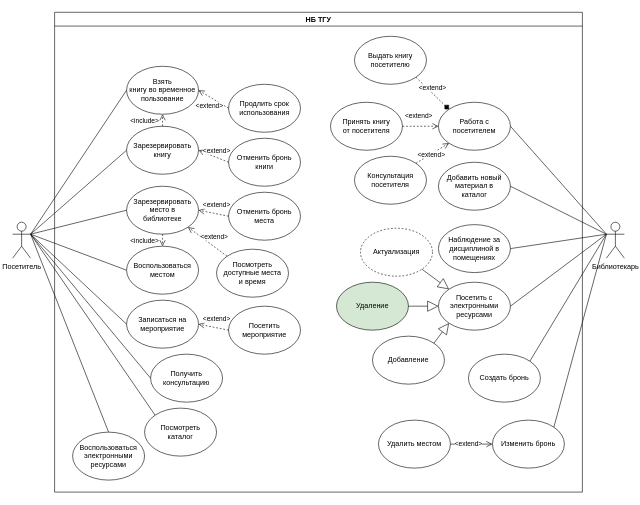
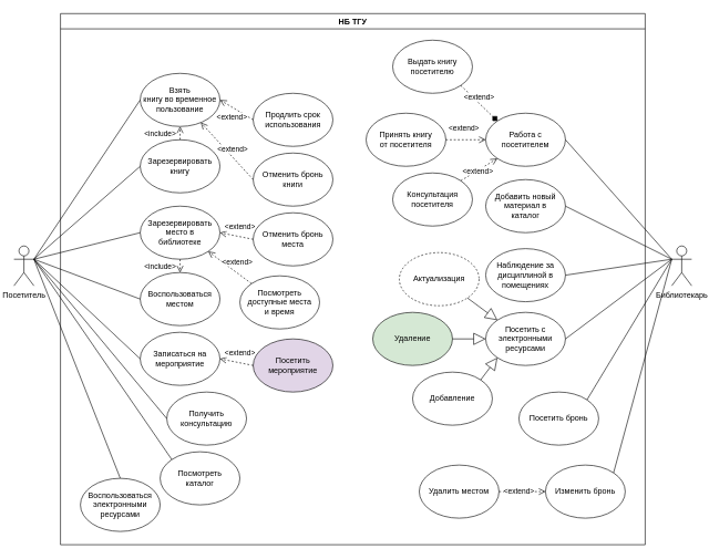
  <mxCell id="0" />
  <mxCell id="1" parent="0" />
  <mxCell id="2" value="НБ ТГУ" style="swimlane;whiteSpace=wrap;html=1;" parent="1" vertex="1"><mxGeometry x="90" y="20" width="880" height="800" as="geometry" /></mxCell>
  <mxCell id="3" value="Взять&lt;div&gt;книгу во временное пользование&lt;/div&gt;" style="ellipse;whiteSpace=wrap;html=1;" parent="2" vertex="1"><mxGeometry x="120" y="90" width="120" height="80" as="geometry" /></mxCell>
  <mxCell id="4" value="&lt;div&gt;Зарезервировать&lt;/div&gt;&lt;div&gt;место в&lt;/div&gt;&lt;div&gt;библиотеке&lt;/div&gt;" style="ellipse;whiteSpace=wrap;html=1;" parent="2" vertex="1"><mxGeometry x="120" y="290" width="120" height="80" as="geometry" /></mxCell>
  <mxCell id="5" value="Зарезервировать&lt;div&gt;книгу&lt;/div&gt;" style="ellipse;whiteSpace=wrap;html=1;" parent="2" vertex="1"><mxGeometry x="120" y="190" width="120" height="80" as="geometry" /></mxCell>
  <mxCell id="6" value="Продлить&amp;nbsp;&lt;span style=&quot;background-color: initial;&quot;&gt;срок использования&lt;/span&gt;" style="ellipse;whiteSpace=wrap;html=1;" parent="2" vertex="1"><mxGeometry x="290" y="120" width="120" height="80" as="geometry" /></mxCell>
  <mxCell id="7" value="Получить консультацию" style="ellipse;whiteSpace=wrap;html=1;" parent="2" vertex="1"><mxGeometry x="160" y="570" width="120" height="80" as="geometry" /></mxCell>
  <mxCell id="8" value="Отменить бронь места" style="ellipse;whiteSpace=wrap;html=1;" parent="2" vertex="1"><mxGeometry x="290" y="300" width="120" height="80" as="geometry" /></mxCell>
  <mxCell id="9" value="Посмотреть доступные места&lt;div&gt;и время&lt;/div&gt;" style="ellipse;whiteSpace=wrap;html=1;" parent="2" vertex="1"><mxGeometry x="270" y="395" width="120" height="80" as="geometry" /></mxCell>
  <mxCell id="10" value="Посмотреть&lt;div&gt;каталог&lt;/div&gt;" style="ellipse;whiteSpace=wrap;html=1;" parent="2" vertex="1"><mxGeometry x="150" y="660" width="120" height="80" as="geometry" /></mxCell>
  <mxCell id="11" value="Отменить бронь книги" style="ellipse;whiteSpace=wrap;html=1;" parent="2" vertex="1"><mxGeometry x="290" y="210" width="120" height="80" as="geometry" /></mxCell>
  <mxCell id="12" value="&amp;lt;extend&amp;gt;" style="html=1;verticalAlign=bottom;endArrow=open;dashed=1;endSize=8;curved=0;rounded=0;exitX=0;exitY=0.5;exitDx=0;exitDy=0;entryX=1;entryY=0.5;entryDx=0;entryDy=0;" parent="2" source="6" target="3" edge="1"><mxGeometry x="-0.126" y="21" relative="1" as="geometry"><mxPoint x="350" y="320" as="sourcePoint" /><mxPoint x="270" y="320" as="targetPoint" /><mxPoint as="offset" /></mxGeometry></mxCell>
- <mxCell id="13" value="&amp;lt;extend&amp;gt;" style="html=1;verticalAlign=bottom;endArrow=open;dashed=1;endSize=8;curved=0;rounded=0;exitX=0;exitY=0.5;exitDx=0;exitDy=0;entryX=1;entryY=0.5;entryDx=0;entryDy=0;" parent="2" source="11" target="5" edge="1"><mxGeometry x="-0.172" y="-2" relative="1" as="geometry"><mxPoint x="270" y="360" as="sourcePoint" /><mxPoint x="232" y="358" as="targetPoint" /><mxPoint as="offset" /></mxGeometry></mxCell>
+ <mxCell id="13" value="&amp;lt;extend&amp;gt;" style="html=1;verticalAlign=bottom;endArrow=open;dashed=1;endSize=8;curved=0;rounded=0;exitX=0;exitY=0.5;exitDx=0;exitDy=0;" parent="2" source="11" target="3" edge="1"><mxGeometry x="-0.172" y="-2" relative="1" as="geometry"><mxPoint x="270" y="360" as="sourcePoint" /><mxPoint x="232" y="358" as="targetPoint" /><mxPoint as="offset" /></mxGeometry></mxCell>
  <mxCell id="14" value="&amp;lt;extend&amp;gt;" style="html=1;verticalAlign=bottom;endArrow=open;dashed=1;endSize=8;curved=0;rounded=0;exitX=0;exitY=0.5;exitDx=0;exitDy=0;entryX=1;entryY=0.5;entryDx=0;entryDy=0;" parent="2" source="8" target="4" edge="1"><mxGeometry x="-0.154" y="-6" relative="1" as="geometry"><mxPoint x="270" y="450" as="sourcePoint" /><mxPoint x="250" y="430" as="targetPoint" /><mxPoint as="offset" /></mxGeometry></mxCell>
  <mxCell id="15" value="&amp;lt;extend&amp;gt;" style="html=1;verticalAlign=bottom;endArrow=open;dashed=1;endSize=8;curved=0;rounded=0;entryX=1;entryY=1;entryDx=0;entryDy=0;exitX=0;exitY=0;exitDx=0;exitDy=0;" parent="2" source="9" target="4" edge="1"><mxGeometry x="-0.226" y="-6" relative="1" as="geometry"><mxPoint x="260" y="620" as="sourcePoint" /><mxPoint x="250" y="530" as="targetPoint" /><mxPoint as="offset" /></mxGeometry></mxCell>
  <mxCell id="16" value="Выдать книгу&lt;div&gt;посетителю&lt;/div&gt;" style="ellipse;whiteSpace=wrap;html=1;" parent="2" vertex="1"><mxGeometry x="500" y="40" width="120" height="80" as="geometry" /></mxCell>
  <mxCell id="17" value="Принять книгу&lt;div&gt;от посетителя&lt;/div&gt;" style="ellipse;whiteSpace=wrap;html=1;" parent="2" vertex="1"><mxGeometry x="460" y="150" width="120" height="80" as="geometry" /></mxCell>
  <mxCell id="18" value="Добавить новый&lt;div&gt;материал в&lt;/div&gt;&lt;div&gt;каталог&lt;/div&gt;" style="ellipse;whiteSpace=wrap;html=1;" parent="2" vertex="1"><mxGeometry x="640" y="250" width="120" height="80" as="geometry" /></mxCell>
  <mxCell id="19" value="Консультация&lt;div&gt;посетителя&lt;/div&gt;" style="ellipse;whiteSpace=wrap;html=1;" parent="2" vertex="1"><mxGeometry x="500" y="240" width="120" height="80" as="geometry" /></mxCell>
  <mxCell id="20" value="&lt;div&gt;Воспользоваться&lt;/div&gt;&lt;div&gt;местом&lt;/div&gt;" style="ellipse;whiteSpace=wrap;html=1;" parent="2" vertex="1"><mxGeometry x="120" y="390" width="120" height="80" as="geometry" /></mxCell>
  <mxCell id="21" value="Записаться на&lt;div&gt;мероприятие&lt;/div&gt;" style="ellipse;whiteSpace=wrap;html=1;" parent="2" vertex="1"><mxGeometry x="120" y="480" width="120" height="80" as="geometry" /></mxCell>
- <mxCell id="22" value="Посетить&lt;div&gt;мероприятие&lt;/div&gt;" style="ellipse;whiteSpace=wrap;html=1;" parent="2" vertex="1"><mxGeometry x="290" y="490" width="120" height="80" as="geometry" /></mxCell>
+ <mxCell id="22" value="Посетить&lt;div&gt;мероприятие&lt;/div&gt;" style="ellipse;whiteSpace=wrap;html=1;fillColor=#e1d5e7;" parent="2" vertex="1"><mxGeometry x="290" y="490" width="120" height="80" as="geometry" /></mxCell>
  <mxCell id="23" value="&amp;lt;extend&amp;gt;" style="html=1;verticalAlign=bottom;endArrow=open;dashed=1;endSize=8;curved=0;rounded=0;entryX=1;entryY=0.5;entryDx=0;entryDy=0;exitX=0;exitY=0.5;exitDx=0;exitDy=0;" parent="2" source="22" target="21" edge="1"><mxGeometry x="-0.154" y="-6" relative="1" as="geometry"><mxPoint x="288" y="422" as="sourcePoint" /><mxPoint x="232" y="378" as="targetPoint" /><mxPoint as="offset" /></mxGeometry></mxCell>
  <mxCell id="24" value="Наблюдение за&lt;div&gt;дисциплиной в&lt;/div&gt;&lt;div&gt;помещениях&lt;/div&gt;" style="ellipse;whiteSpace=wrap;html=1;" parent="2" vertex="1"><mxGeometry x="640" y="354" width="120" height="80" as="geometry" /></mxCell>
  <mxCell id="25" value="Работа с посетителем" style="ellipse;whiteSpace=wrap;html=1;" parent="2" vertex="1"><mxGeometry x="640" y="150" width="120" height="80" as="geometry" /></mxCell>
  <mxCell id="26" value="&amp;lt;extend&amp;gt;" style="html=1;verticalAlign=bottom;endArrow=diamond;dashed=1;endSize=8;curved=0;rounded=0;exitX=1;exitY=1;exitDx=0;exitDy=0;entryX=0;entryY=0;entryDx=0;entryDy=0;" parent="2" source="16" target="25" edge="1"><mxGeometry x="0.002" relative="1" as="geometry"><mxPoint x="600" y="250" as="sourcePoint" /><mxPoint x="520" y="250" as="targetPoint" /><mxPoint as="offset" /></mxGeometry></mxCell>
  <mxCell id="27" value="&amp;lt;extend&amp;gt;" style="html=1;verticalAlign=bottom;endArrow=open;dashed=1;endSize=8;curved=0;rounded=0;exitX=1;exitY=0.5;exitDx=0;exitDy=0;entryX=0;entryY=0.5;entryDx=0;entryDy=0;" parent="2" source="17" target="25" edge="1"><mxGeometry x="-0.1" y="9" relative="1" as="geometry"><mxPoint x="630" y="110" as="sourcePoint" /><mxPoint x="668" y="202" as="targetPoint" /><mxPoint as="offset" /></mxGeometry></mxCell>
  <mxCell id="28" value="&amp;lt;extend&amp;gt;" style="html=1;verticalAlign=bottom;endArrow=open;dashed=1;endSize=8;curved=0;rounded=0;exitX=1;exitY=0;exitDx=0;exitDy=0;entryX=0;entryY=1;entryDx=0;entryDy=0;" parent="2" source="19" target="25" edge="1"><mxGeometry x="-0.234" y="-8" relative="1" as="geometry"><mxPoint x="590" y="210" as="sourcePoint" /><mxPoint x="650" y="230" as="targetPoint" /><mxPoint as="offset" /></mxGeometry></mxCell>
  <mxCell id="29" value="Воспользоваться&lt;div&gt;электронными&lt;/div&gt;&lt;div&gt;ресурсами&lt;/div&gt;" style="ellipse;whiteSpace=wrap;html=1;" parent="2" vertex="1"><mxGeometry x="30" y="700" width="120" height="80" as="geometry" /></mxCell>
  <mxCell id="30" value="Посетить с&lt;div&gt;электронными&lt;/div&gt;&lt;div&gt;ресурсами&lt;/div&gt;" style="ellipse;whiteSpace=wrap;html=1;" parent="2" vertex="1"><mxGeometry x="640" y="450" width="120" height="80" as="geometry" /></mxCell>
  <mxCell id="31" value="Актуализация" style="ellipse;whiteSpace=wrap;html=1;dashed=1;" parent="2" vertex="1"><mxGeometry x="510" y="360" width="120" height="80" as="geometry" /></mxCell>
  <mxCell id="32" value="Добавление" style="ellipse;whiteSpace=wrap;html=1;" parent="2" vertex="1"><mxGeometry x="530" y="540" width="120" height="80" as="geometry" /></mxCell>
  <mxCell id="33" value="Удаление" style="ellipse;whiteSpace=wrap;html=1;fillColor=#d5e8d4;" parent="2" vertex="1"><mxGeometry x="470" y="450" width="120" height="80" as="geometry" /></mxCell>
  <mxCell id="34" value="" style="endArrow=block;endSize=16;endFill=0;html=1;rounded=0;exitX=1;exitY=0;exitDx=0;exitDy=0;entryX=0;entryY=1;entryDx=0;entryDy=0;" parent="2" source="32" target="30" edge="1"><mxGeometry x="-0.527" y="23" width="160" relative="1" as="geometry"><mxPoint x="600" y="500" as="sourcePoint" /><mxPoint x="650" y="500" as="targetPoint" /><mxPoint as="offset" /></mxGeometry></mxCell>
  <mxCell id="35" value="" style="endArrow=block;endSize=16;endFill=0;html=1;rounded=0;exitX=1;exitY=1;exitDx=0;exitDy=0;entryX=0;entryY=0;entryDx=0;entryDy=0;" parent="2" source="31" target="30" edge="1"><mxGeometry x="-0.249" y="1" width="160" relative="1" as="geometry"><mxPoint x="630" y="540" as="sourcePoint" /><mxPoint x="668" y="528" as="targetPoint" /><mxPoint as="offset" /></mxGeometry></mxCell>
- <mxCell id="36" value="Создать бронь" style="ellipse;whiteSpace=wrap;html=1;" parent="2" vertex="1"><mxGeometry x="690" y="570" width="120" height="80" as="geometry" /></mxCell>
+ <mxCell id="36" value="Посетить бронь" style="ellipse;whiteSpace=wrap;html=1;" parent="2" vertex="1"><mxGeometry x="690" y="570" width="120" height="80" as="geometry" /></mxCell>
  <mxCell id="37" value="Изменить бронь" style="ellipse;whiteSpace=wrap;html=1;" parent="2" vertex="1"><mxGeometry x="730" y="680" width="120" height="80" as="geometry" /></mxCell>
  <mxCell id="38" value="Удалить местом" style="ellipse;whiteSpace=wrap;html=1;" parent="2" vertex="1"><mxGeometry x="540" y="680" width="120" height="80" as="geometry" /></mxCell>
- <mxCell id="39" value="&amp;lt;extend&amp;gt;" style="html=1;verticalAlign=bottom;endArrow=open;dashed=0;endSize=8;curved=0;rounded=0;entryX=0;entryY=0.5;entryDx=0;entryDy=0;exitX=1;exitY=0.5;exitDx=0;exitDy=0;" parent="2" source="38" target="37" edge="1"><mxGeometry x="-0.142" y="-8" relative="1" as="geometry"><mxPoint x="-30" y="820" as="sourcePoint" /><mxPoint x="-88" y="698" as="targetPoint" /><mxPoint as="offset" /></mxGeometry></mxCell>
+ <mxCell id="39" value="&amp;lt;extend&amp;gt;" style="html=1;verticalAlign=bottom;endArrow=open;dashed=1;endSize=8;curved=0;rounded=0;entryX=0;entryY=0.5;entryDx=0;entryDy=0;exitX=1;exitY=0.5;exitDx=0;exitDy=0;" parent="2" source="38" target="37" edge="1"><mxGeometry x="-0.142" y="-8" relative="1" as="geometry"><mxPoint x="-30" y="820" as="sourcePoint" /><mxPoint x="-88" y="698" as="targetPoint" /><mxPoint as="offset" /></mxGeometry></mxCell>
  <mxCell id="40" value="&amp;lt;include&amp;gt;" style="html=1;verticalAlign=bottom;endArrow=open;dashed=1;endSize=8;curved=0;rounded=0;entryX=0.5;entryY=1;entryDx=0;entryDy=0;exitX=0.5;exitY=0;exitDx=0;exitDy=0;" parent="2" source="5" target="3" edge="1"><mxGeometry x="-1" y="30" relative="1" as="geometry"><mxPoint x="232" y="112" as="sourcePoint" /><mxPoint x="300" y="80" as="targetPoint" /><mxPoint as="offset" /></mxGeometry></mxCell>
  <mxCell id="41" value="&amp;lt;include&amp;gt;" style="html=1;verticalAlign=bottom;endArrow=open;dashed=1;endSize=8;curved=0;rounded=0;entryX=0.5;entryY=0;entryDx=0;entryDy=0;exitX=0.5;exitY=1;exitDx=0;exitDy=0;" parent="2" source="4" target="20" edge="1"><mxGeometry x="1" y="-30" relative="1" as="geometry"><mxPoint x="190" y="200" as="sourcePoint" /><mxPoint x="190" y="180" as="targetPoint" /><mxPoint as="offset" /></mxGeometry></mxCell>
  <mxCell id="42" value="Посетитель" style="shape=umlActor;verticalLabelPosition=bottom;verticalAlign=top;html=1;outlineConnect=0;" parent="1" vertex="1"><mxGeometry x="20" y="370" width="30" height="60" as="geometry" /></mxCell>
  <mxCell id="43" value="Библиотекарь&lt;div&gt;&lt;br&gt;&lt;/div&gt;" style="shape=umlActor;verticalLabelPosition=bottom;verticalAlign=top;html=1;outlineConnect=0;" parent="1" vertex="1"><mxGeometry x="1010" y="370" width="30" height="60" as="geometry" /></mxCell>
  <mxCell id="44" value="" style="endArrow=none;html=1;rounded=0;exitX=1;exitY=0.333;exitDx=0;exitDy=0;exitPerimeter=0;entryX=0;entryY=0.5;entryDx=0;entryDy=0;" parent="1" source="42" target="3" edge="1"><mxGeometry width="50" height="50" relative="1" as="geometry"><mxPoint x="53" y="386" as="sourcePoint" /><mxPoint x="220" y="160" as="targetPoint" /></mxGeometry></mxCell>
  <mxCell id="45" value="" style="endArrow=none;html=1;rounded=0;exitX=1;exitY=0.333;exitDx=0;exitDy=0;exitPerimeter=0;entryX=0;entryY=0.5;entryDx=0;entryDy=0;" parent="1" source="42" target="5" edge="1"><mxGeometry width="50" height="50" relative="1" as="geometry"><mxPoint x="53" y="386" as="sourcePoint" /><mxPoint x="220" y="350" as="targetPoint" /></mxGeometry></mxCell>
  <mxCell id="46" value="" style="endArrow=none;html=1;rounded=0;entryX=0;entryY=0.5;entryDx=0;entryDy=0;" parent="1" target="4" edge="1"><mxGeometry width="50" height="50" relative="1" as="geometry"><mxPoint x="50" y="390" as="sourcePoint" /><mxPoint x="220" y="450" as="targetPoint" /></mxGeometry></mxCell>
  <mxCell id="47" value="" style="endArrow=none;html=1;rounded=0;entryX=0;entryY=0.5;entryDx=0;entryDy=0;exitX=1;exitY=0.333;exitDx=0;exitDy=0;exitPerimeter=0;" parent="1" source="42" target="7" edge="1"><mxGeometry width="50" height="50" relative="1" as="geometry"><mxPoint x="60" y="400" as="sourcePoint" /><mxPoint x="220" y="550" as="targetPoint" /></mxGeometry></mxCell>
  <mxCell id="48" value="" style="endArrow=none;html=1;rounded=0;entryX=0;entryY=0;entryDx=0;entryDy=0;exitX=1;exitY=0.333;exitDx=0;exitDy=0;exitPerimeter=0;" parent="1" source="42" target="10" edge="1"><mxGeometry width="50" height="50" relative="1" as="geometry"><mxPoint x="60" y="400" as="sourcePoint" /><mxPoint x="220" y="660" as="targetPoint" /></mxGeometry></mxCell>
  <mxCell id="49" value="" style="endArrow=none;html=1;rounded=0;entryX=0;entryY=0.333;entryDx=0;entryDy=0;entryPerimeter=0;exitX=1;exitY=0.5;exitDx=0;exitDy=0;" parent="1" source="25" target="43" edge="1"><mxGeometry width="50" height="50" relative="1" as="geometry"><mxPoint x="822" y="158" as="sourcePoint" /><mxPoint x="1020" y="260" as="targetPoint" /></mxGeometry></mxCell>
  <mxCell id="50" value="" style="endArrow=none;html=1;rounded=0;exitX=1;exitY=0.5;exitDx=0;exitDy=0;entryX=0;entryY=0.333;entryDx=0;entryDy=0;entryPerimeter=0;" parent="1" source="18" target="43" edge="1"><mxGeometry width="50" height="50" relative="1" as="geometry"><mxPoint x="822" y="322" as="sourcePoint" /><mxPoint x="1020" y="260" as="targetPoint" /></mxGeometry></mxCell>
  <mxCell id="51" value="" style="endArrow=none;html=1;rounded=0;entryX=0;entryY=0.5;entryDx=0;entryDy=0;" parent="1" target="20" edge="1"><mxGeometry width="50" height="50" relative="1" as="geometry"><mxPoint x="50" y="390" as="sourcePoint" /><mxPoint x="220" y="370" as="targetPoint" /></mxGeometry></mxCell>
  <mxCell id="52" value="" style="endArrow=none;html=1;rounded=0;entryX=0;entryY=0.5;entryDx=0;entryDy=0;" parent="1" target="21" edge="1"><mxGeometry width="50" height="50" relative="1" as="geometry"><mxPoint x="50" y="390" as="sourcePoint" /><mxPoint x="220" y="470" as="targetPoint" /></mxGeometry></mxCell>
  <mxCell id="53" value="" style="endArrow=none;html=1;rounded=0;exitX=1;exitY=0.5;exitDx=0;exitDy=0;entryX=0;entryY=0.333;entryDx=0;entryDy=0;entryPerimeter=0;" parent="1" source="24" target="43" edge="1"><mxGeometry width="50" height="50" relative="1" as="geometry"><mxPoint x="860" y="490" as="sourcePoint" /><mxPoint x="940" y="350" as="targetPoint" /></mxGeometry></mxCell>
  <mxCell id="54" value="" style="endArrow=none;html=1;rounded=0;exitX=1;exitY=0;exitDx=0;exitDy=0;entryX=0;entryY=0.333;entryDx=0;entryDy=0;entryPerimeter=0;" parent="1" source="37" target="43" edge="1"><mxGeometry width="50" height="50" relative="1" as="geometry"><mxPoint x="940" y="700" as="sourcePoint" /><mxPoint x="1010" y="390" as="targetPoint" /></mxGeometry></mxCell>
  <mxCell id="55" value="" style="endArrow=none;html=1;rounded=0;entryX=0.5;entryY=0;entryDx=0;entryDy=0;exitX=1;exitY=0.333;exitDx=0;exitDy=0;exitPerimeter=0;" parent="1" source="42" target="29" edge="1"><mxGeometry width="50" height="50" relative="1" as="geometry"><mxPoint x="60" y="400" as="sourcePoint" /><mxPoint x="238" y="702" as="targetPoint" /></mxGeometry></mxCell>
  <mxCell id="56" value="" style="endArrow=none;html=1;rounded=0;exitX=1;exitY=0.5;exitDx=0;exitDy=0;entryX=0;entryY=0.333;entryDx=0;entryDy=0;entryPerimeter=0;" parent="1" source="30" target="43" edge="1"><mxGeometry width="50" height="50" relative="1" as="geometry"><mxPoint x="940" y="700" as="sourcePoint" /><mxPoint x="1020" y="490" as="targetPoint" /></mxGeometry></mxCell>
  <mxCell id="57" value="" style="endArrow=block;endSize=16;endFill=0;html=1;rounded=0;" parent="1" edge="1"><mxGeometry x="-0.2" y="10" width="160" relative="1" as="geometry"><mxPoint x="680" y="510" as="sourcePoint" /><mxPoint x="730" y="510" as="targetPoint" /><mxPoint as="offset" /></mxGeometry></mxCell>
  <mxCell id="58" value="" style="endArrow=none;html=1;rounded=0;exitX=1;exitY=0;exitDx=0;exitDy=0;" parent="1" source="36" edge="1"><mxGeometry width="50" height="50" relative="1" as="geometry"><mxPoint x="932" y="722" as="sourcePoint" /><mxPoint x="1010" y="390" as="targetPoint" /></mxGeometry></mxCell>
